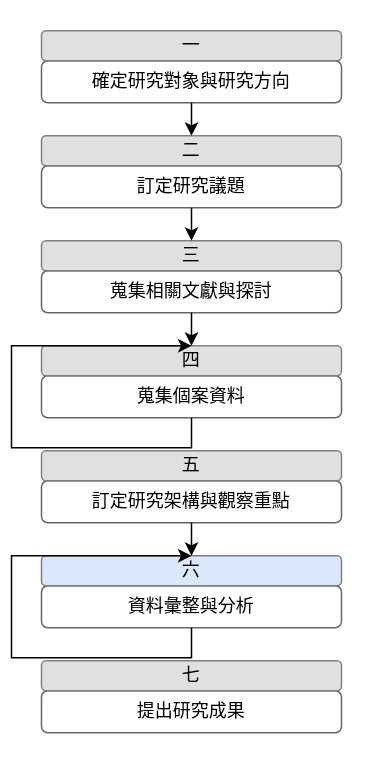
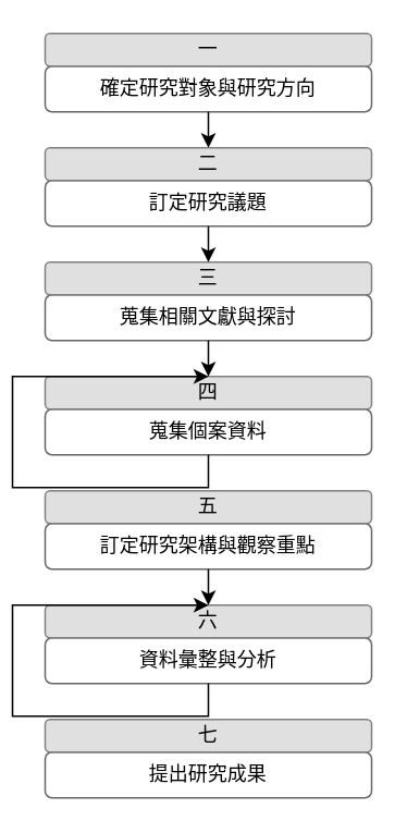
  <mxCell id="0" />
  <mxCell id="1" parent="0" />
  <mxCell id="2" value="" style="group" parent="1" vertex="1" connectable="0"><mxGeometry x="20" y="20" width="200" height="48" as="geometry" /></mxCell>
  <mxCell id="3" value="&lt;div&gt;&lt;span style=&quot;font-family: 標楷體; background-color: transparent; color: light-dark(rgb(0, 0, 0), rgb(255, 255, 255));&quot;&gt;確定研究對象與研究方向&lt;/span&gt;&lt;/div&gt;" style="rounded=1;whiteSpace=wrap;html=1;strokeColor=#666666;" parent="2" vertex="1"><mxGeometry y="20" width="200" height="28" as="geometry" /></mxCell>
  <mxCell id="4" value="&lt;font face=&quot;標楷體&quot;&gt;一&lt;/font&gt;" style="rounded=1;whiteSpace=wrap;html=1;shadow=0;comic=0;strokeColor=#808080;strokeWidth=1;align=center;verticalAlign=middle;swimlaneFillColor=#ffffff;fontFamily=Verdana;fontSize=12;fontColor=default;fontStyle=0;labelBackgroundColor=none;horizontal=1;fillColor=#e0e0e0;" parent="2" vertex="1"><mxGeometry width="200" height="20" as="geometry" /></mxCell>
  <mxCell id="5" value="" style="group" parent="1" vertex="1" connectable="0"><mxGeometry x="20" y="90" width="200" height="48" as="geometry" /></mxCell>
  <mxCell id="6" value="&lt;font face=&quot;標楷體&quot;&gt;訂定研究議題&lt;/font&gt;" style="rounded=1;whiteSpace=wrap;html=1;strokeColor=#666666;" parent="5" vertex="1"><mxGeometry y="20" width="200" height="28" as="geometry" /></mxCell>
  <mxCell id="7" value="&lt;font face=&quot;標楷體&quot;&gt;二&lt;/font&gt;" style="rounded=1;whiteSpace=wrap;html=1;shadow=0;comic=0;strokeColor=#808080;strokeWidth=1;align=center;verticalAlign=middle;swimlaneFillColor=#ffffff;fontFamily=Verdana;fontSize=12;fontColor=default;fontStyle=0;labelBackgroundColor=none;horizontal=1;fillColor=#e0e0e0;" parent="5" vertex="1"><mxGeometry width="200" height="20" as="geometry" /></mxCell>
  <mxCell id="8" value="" style="group" parent="1" vertex="1" connectable="0"><mxGeometry x="20" y="160" width="200" height="48" as="geometry" /></mxCell>
  <mxCell id="9" value="&lt;font face=&quot;標楷體&quot;&gt;蒐集相關文獻與探討&lt;/font&gt;" style="rounded=1;whiteSpace=wrap;html=1;strokeColor=#666666;" parent="8" vertex="1"><mxGeometry y="20" width="200" height="28" as="geometry" /></mxCell>
  <mxCell id="10" value="&lt;font face=&quot;標楷體&quot;&gt;三&lt;/font&gt;" style="rounded=1;whiteSpace=wrap;html=1;shadow=0;comic=0;strokeColor=#808080;strokeWidth=1;align=center;verticalAlign=middle;swimlaneFillColor=#ffffff;fontFamily=Verdana;fontSize=12;fontColor=default;fontStyle=0;labelBackgroundColor=none;horizontal=1;fillColor=#e0e0e0;" parent="8" vertex="1"><mxGeometry width="200" height="20" as="geometry" /></mxCell>
  <mxCell id="11" value="" style="group" parent="1" vertex="1" connectable="0"><mxGeometry x="20" y="230" width="200" height="48" as="geometry" /></mxCell>
  <mxCell id="12" value="&lt;font face=&quot;標楷體&quot;&gt;蒐集個案資料&lt;/font&gt;" style="rounded=1;whiteSpace=wrap;html=1;strokeColor=#666666;" parent="11" vertex="1"><mxGeometry y="20" width="200" height="28" as="geometry" /></mxCell>
  <mxCell id="13" value="&lt;font face=&quot;標楷體&quot;&gt;四&lt;/font&gt;" style="rounded=1;whiteSpace=wrap;html=1;shadow=0;comic=0;strokeColor=#808080;strokeWidth=1;align=center;verticalAlign=middle;swimlaneFillColor=#ffffff;fontFamily=Verdana;fontSize=12;fontColor=default;fontStyle=0;labelBackgroundColor=none;horizontal=1;fillColor=#e0e0e0;" parent="11" vertex="1"><mxGeometry width="200" height="20" as="geometry" /></mxCell>
  <mxCell id="14" value="" style="group" parent="1" vertex="1" connectable="0"><mxGeometry x="20" y="300" width="200" height="48" as="geometry" /></mxCell>
  <mxCell id="15" value="&lt;font face=&quot;標楷體&quot;&gt;訂定研究架構與觀察重點&lt;/font&gt;" style="rounded=1;whiteSpace=wrap;html=1;strokeColor=#666666;" parent="14" vertex="1"><mxGeometry y="20" width="200" height="28" as="geometry" /></mxCell>
  <mxCell id="16" value="&lt;font face=&quot;標楷體&quot;&gt;五&lt;/font&gt;" style="rounded=1;whiteSpace=wrap;html=1;shadow=0;comic=0;strokeColor=#808080;strokeWidth=1;align=center;verticalAlign=middle;swimlaneFillColor=#ffffff;fontFamily=Verdana;fontSize=12;fontColor=default;fontStyle=0;labelBackgroundColor=none;horizontal=1;fillColor=#e0e0e0;" parent="14" vertex="1"><mxGeometry width="200" height="20" as="geometry" /></mxCell>
  <mxCell id="17" value="" style="group" parent="1" vertex="1" connectable="0"><mxGeometry x="20" y="370" width="200" height="48" as="geometry" /></mxCell>
  <mxCell id="18" value="&lt;font face=&quot;標楷體&quot;&gt;資料彙整與分析&lt;/font&gt;" style="rounded=1;whiteSpace=wrap;html=1;strokeColor=#666666;" parent="17" vertex="1"><mxGeometry y="20" width="200" height="28" as="geometry" /></mxCell>
- <mxCell id="19" value="&lt;font face=&quot;標楷體&quot;&gt;六&lt;/font&gt;" style="rounded=1;whiteSpace=wrap;html=1;shadow=0;comic=0;strokeColor=#808080;strokeWidth=1;align=center;verticalAlign=middle;swimlaneFillColor=#ffffff;fontFamily=Verdana;fontSize=12;fontColor=default;fontStyle=0;labelBackgroundColor=none;horizontal=1;fillColor=#dae8fc;" parent="17" vertex="1"><mxGeometry width="200" height="20" as="geometry" /></mxCell>
+ <mxCell id="19" value="&lt;font face=&quot;標楷體&quot;&gt;六&lt;/font&gt;" style="rounded=1;whiteSpace=wrap;html=1;shadow=0;comic=0;strokeColor=#808080;strokeWidth=1;align=center;verticalAlign=middle;swimlaneFillColor=#ffffff;fontFamily=Verdana;fontSize=12;fontColor=default;fontStyle=0;labelBackgroundColor=none;horizontal=1;fillColor=#e0e0e0;" parent="17" vertex="1"><mxGeometry width="200" height="20" as="geometry" /></mxCell>
  <mxCell id="20" value="" style="group" parent="1" vertex="1" connectable="0"><mxGeometry x="20" y="440" width="200" height="48" as="geometry" /></mxCell>
  <mxCell id="21" value="&lt;font face=&quot;標楷體&quot;&gt;提出研究成果&lt;/font&gt;" style="rounded=1;whiteSpace=wrap;html=1;strokeColor=#666666;" parent="20" vertex="1"><mxGeometry y="20" width="200" height="28" as="geometry" /></mxCell>
  <mxCell id="22" value="&lt;font face=&quot;標楷體&quot;&gt;七&lt;/font&gt;" style="rounded=1;whiteSpace=wrap;html=1;shadow=0;comic=0;strokeColor=#808080;strokeWidth=1;align=center;verticalAlign=middle;swimlaneFillColor=#ffffff;fontFamily=Verdana;fontSize=12;fontColor=default;fontStyle=0;labelBackgroundColor=none;horizontal=1;fillColor=#e0e0e0;" parent="20" vertex="1"><mxGeometry width="200" height="20" as="geometry" /></mxCell>
  <mxCell id="23" style="edgeStyle=orthogonalEdgeStyle;rounded=0;orthogonalLoop=1;jettySize=auto;html=1;exitX=0.5;exitY=1;exitDx=0;exitDy=0;entryX=0.5;entryY=0;entryDx=0;entryDy=0;strokeColor=default;strokeWidth=1;endArrow=classic;endFill=1;align=center;verticalAlign=middle;fontFamily=Helvetica;fontSize=11;fontColor=default;labelBackgroundColor=default;" parent="1" source="3" target="7" edge="1"><mxGeometry relative="1" as="geometry" /></mxCell>
  <mxCell id="24" style="edgeStyle=orthogonalEdgeStyle;rounded=0;orthogonalLoop=1;jettySize=auto;html=1;exitX=0.5;exitY=1;exitDx=0;exitDy=0;entryX=0.5;entryY=0;entryDx=0;entryDy=0;" parent="1" source="6" target="10" edge="1"><mxGeometry relative="1" as="geometry" /></mxCell>
  <mxCell id="25" style="edgeStyle=orthogonalEdgeStyle;rounded=0;orthogonalLoop=1;jettySize=auto;html=1;exitX=0.5;exitY=1;exitDx=0;exitDy=0;entryX=0.5;entryY=0;entryDx=0;entryDy=0;" parent="1" source="9" target="13" edge="1"><mxGeometry relative="1" as="geometry" /></mxCell>
  <mxCell id="26" style="edgeStyle=orthogonalEdgeStyle;rounded=0;orthogonalLoop=1;jettySize=auto;html=1;exitX=0.5;exitY=1;exitDx=0;exitDy=0;" parent="1" source="12" target="13" edge="1"><mxGeometry relative="1" as="geometry" /></mxCell>
  <mxCell id="27" style="edgeStyle=orthogonalEdgeStyle;rounded=0;orthogonalLoop=1;jettySize=auto;html=1;exitX=0.5;exitY=1;exitDx=0;exitDy=0;entryX=0.5;entryY=0;entryDx=0;entryDy=0;" parent="1" source="15" target="19" edge="1"><mxGeometry relative="1" as="geometry" /></mxCell>
  <mxCell id="28" style="edgeStyle=orthogonalEdgeStyle;rounded=0;orthogonalLoop=1;jettySize=auto;html=1;exitX=0.5;exitY=1;exitDx=0;exitDy=0;" parent="1" source="18" target="19" edge="1"><mxGeometry relative="1" as="geometry" /></mxCell>
